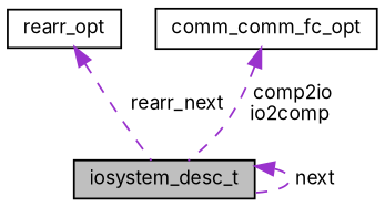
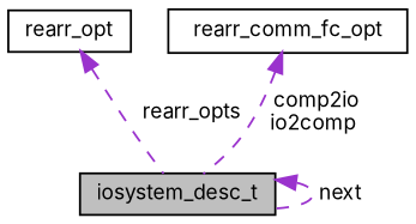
  digraph {
    fontname=Inter
    node [color=black fillcolor=white fontname=Inter fontsize=10 shape=record style=filled]
    edge [color=darkorchid3 dir=back fontname=Inter fontsize=10 labelfontname=Helvetica labelfontsize=10 style=dashed]
    n1 [fillcolor=grey75 fontcolor=black height=0.2 label=iosystem_desc_t width=0.4]
    n2 [height=0.2 label=rearr_opt width=0.4]
-   n3 [height=0.2 label=comm_comm_fc_opt width=0.4]
+   n3 [height=0.2 label=rearr_comm_fc_opt width=0.4]
    n1 -> n1 [label=" next"]
-   n2 -> n1 [label=" rearr_next"]
+   n2 -> n1 [label=" rearr_opts"]
    n3 -> n1 [label=" comp2io\nio2comp"]
  }
